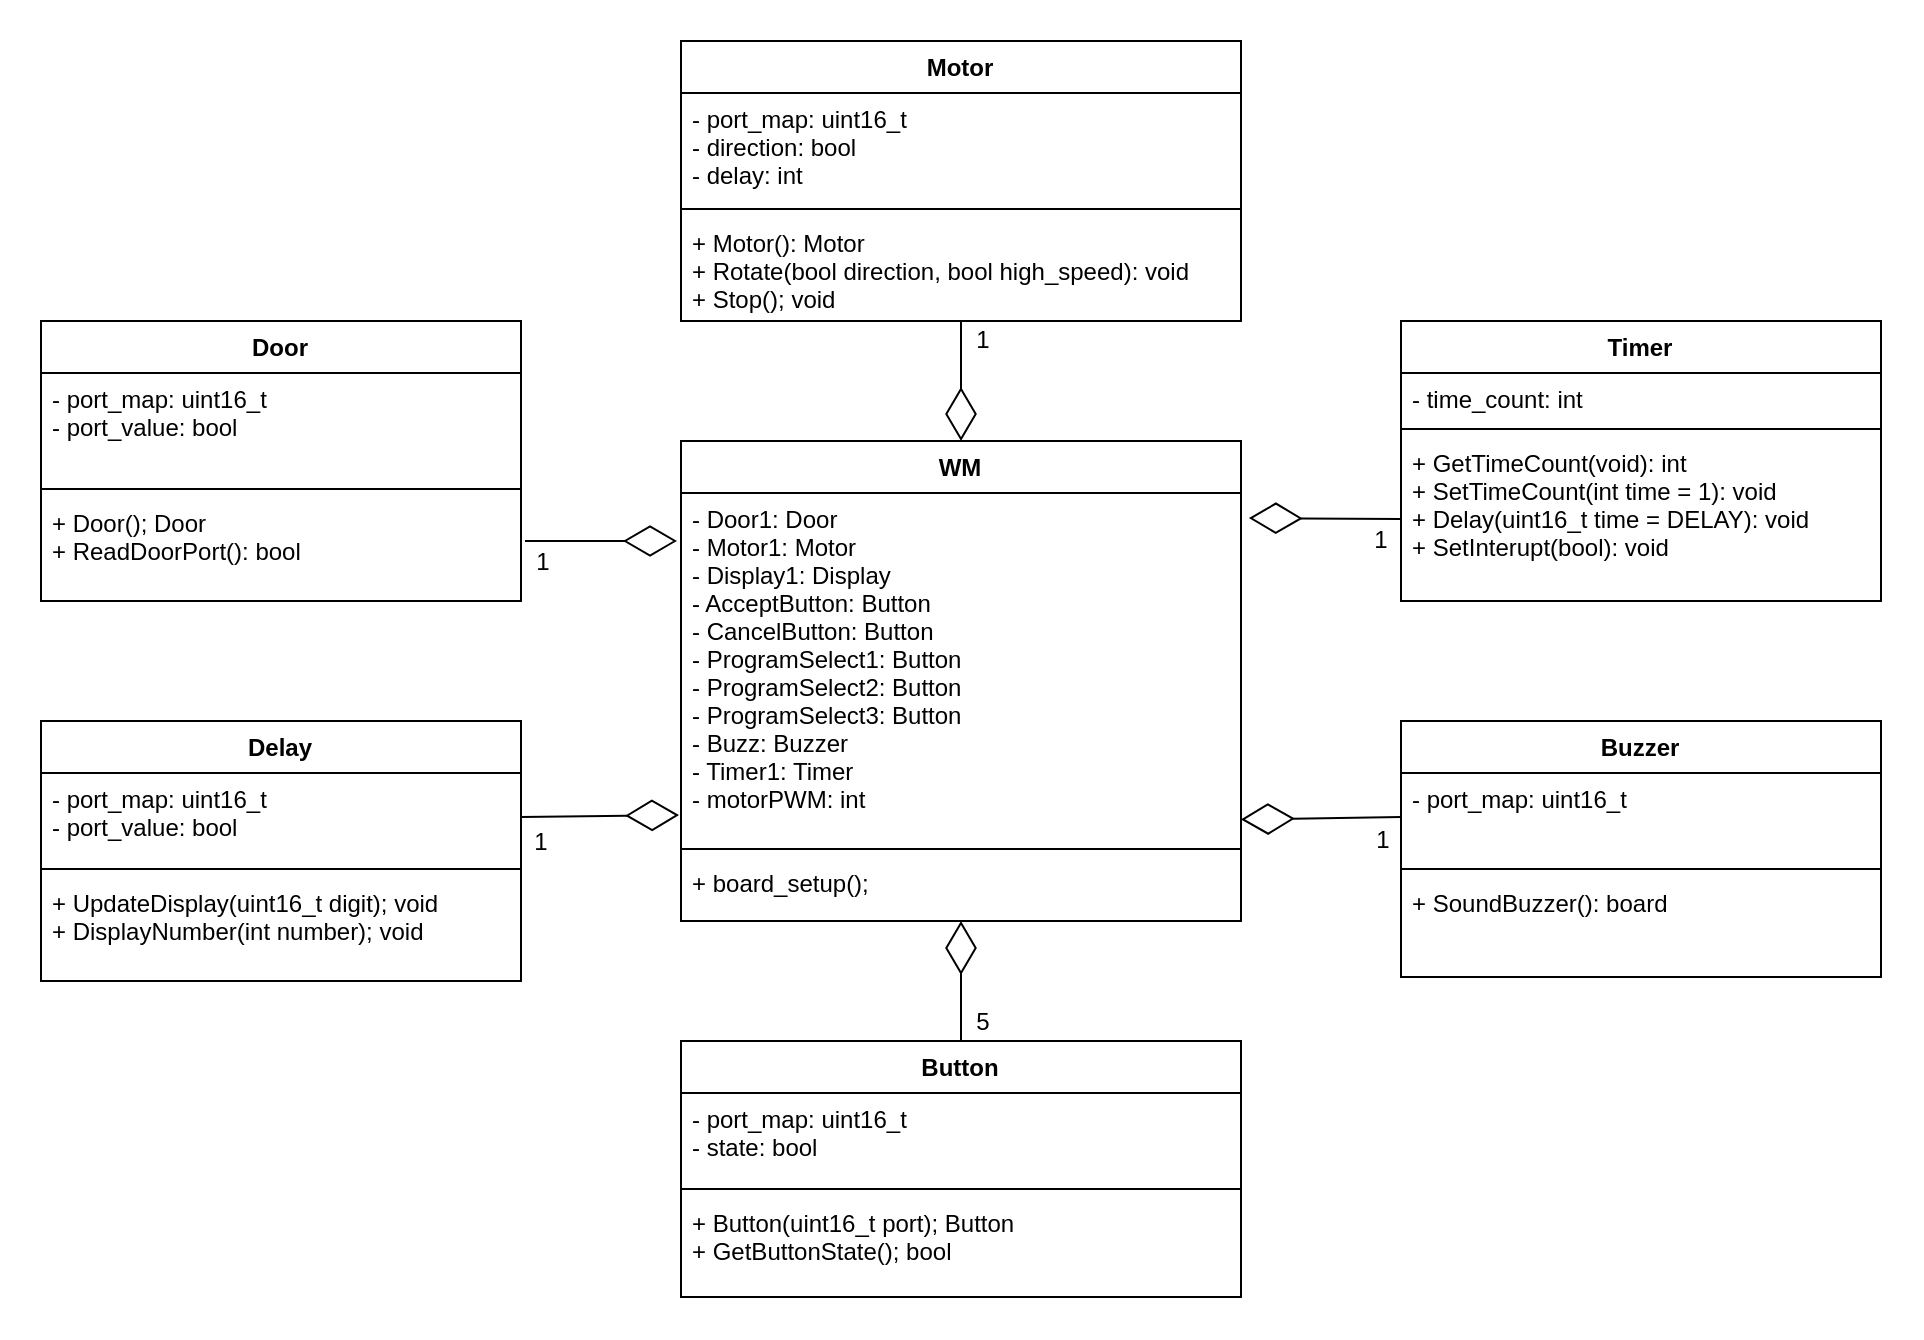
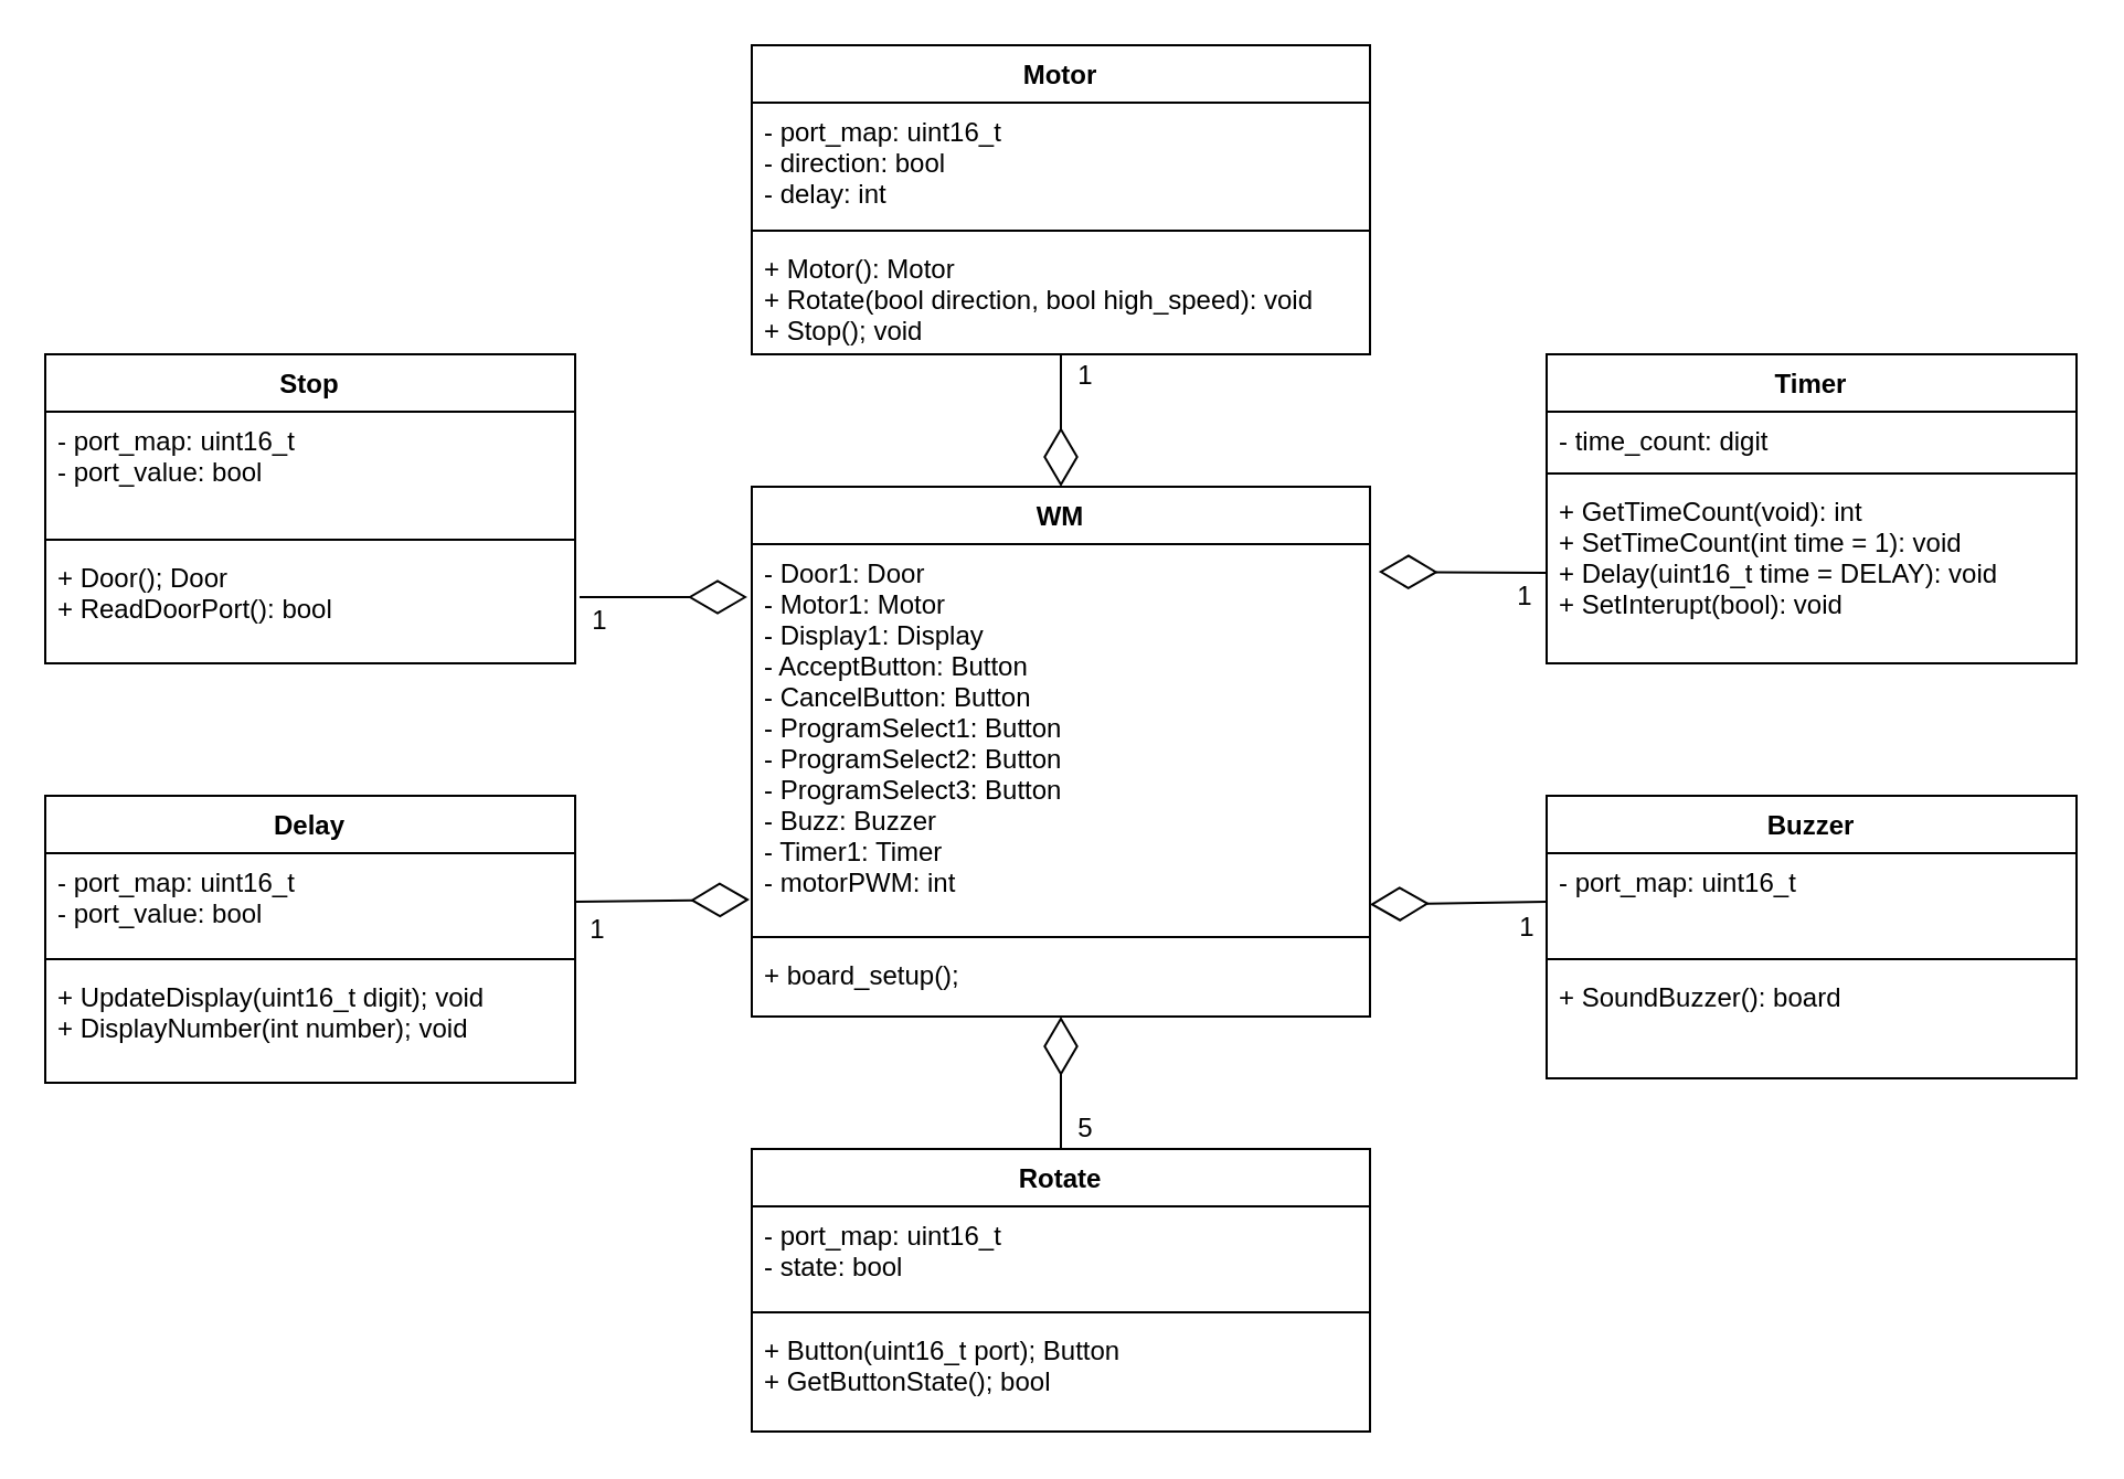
  <mxCell id="0" />
  <mxCell id="1" parent="0" />
  <mxCell id="2" value="" style="endArrow=diamondThin;endFill=0;endSize=24;html=1;exitX=0;exitY=0.5;exitDx=0;exitDy=0;entryX=1;entryY=0.938;entryDx=0;entryDy=0;entryPerimeter=0;" parent="1" edge="1" target="39" source="25"><mxGeometry width="160" relative="1" as="geometry"><mxPoint x="660" y="410" as="sourcePoint" /><mxPoint x="640" y="380" as="targetPoint" /></mxGeometry></mxCell>
  <mxCell id="3" value="1" style="text;html=1;resizable=0;points=[];align=center;verticalAlign=middle;labelBackgroundColor=#ffffff;" parent="2" vertex="1" connectable="0"><mxGeometry x="-0.563" relative="1" as="geometry"><mxPoint x="7.71" y="11.73" as="offset" /></mxGeometry></mxCell>
- <mxCell id="4" value="Door" style="swimlane;fontStyle=1;align=center;verticalAlign=top;childLayout=stackLayout;horizontal=1;startSize=26;horizontalStack=0;resizeParent=1;resizeParentMax=0;resizeLast=0;collapsible=1;marginBottom=0;" parent="1" vertex="1"><mxGeometry x="20" y="160" width="240" height="140" as="geometry" /></mxCell>
+ <mxCell id="4" value="Stop" style="swimlane;fontStyle=1;align=center;verticalAlign=top;childLayout=stackLayout;horizontal=1;startSize=26;horizontalStack=0;resizeParent=1;resizeParentMax=0;resizeLast=0;collapsible=1;marginBottom=0;" parent="1" vertex="1"><mxGeometry x="20" y="160" width="240" height="140" as="geometry" /></mxCell>
  <mxCell id="5" value="- port_map: uint16_t&#10;- port_value: bool" style="text;strokeColor=none;fillColor=none;align=left;verticalAlign=top;spacingLeft=4;spacingRight=4;overflow=hidden;rotatable=0;points=[[0,0.5],[1,0.5]];portConstraint=eastwest;" parent="4" vertex="1"><mxGeometry y="26" width="240" height="54" as="geometry" /></mxCell>
  <mxCell id="6" value="" style="line;strokeWidth=1;fillColor=none;align=left;verticalAlign=middle;spacingTop=-1;spacingLeft=3;spacingRight=3;rotatable=0;labelPosition=right;points=[];portConstraint=eastwest;" parent="4" vertex="1"><mxGeometry y="80" width="240" height="8" as="geometry" /></mxCell>
  <mxCell id="7" value="+ Door(); Door&#10;+ ReadDoorPort(): bool" style="text;strokeColor=none;fillColor=none;align=left;verticalAlign=top;spacingLeft=4;spacingRight=4;overflow=hidden;rotatable=0;points=[[0,0.5],[1,0.5]];portConstraint=eastwest;" parent="4" vertex="1"><mxGeometry y="88" width="240" height="52" as="geometry" /></mxCell>
  <mxCell id="8" value="Timer" style="swimlane;fontStyle=1;align=center;verticalAlign=top;childLayout=stackLayout;horizontal=1;startSize=26;horizontalStack=0;resizeParent=1;resizeParentMax=0;resizeLast=0;collapsible=1;marginBottom=0;" parent="1" vertex="1"><mxGeometry x="700" y="160" width="240" height="140" as="geometry" /></mxCell>
- <mxCell id="9" value="- time_count: int" style="text;strokeColor=none;fillColor=none;align=left;verticalAlign=top;spacingLeft=4;spacingRight=4;overflow=hidden;rotatable=0;points=[[0,0.5],[1,0.5]];portConstraint=eastwest;" parent="8" vertex="1"><mxGeometry y="26" width="240" height="24" as="geometry" /></mxCell>
+ <mxCell id="9" value="- time_count: digit" style="text;strokeColor=none;fillColor=none;align=left;verticalAlign=top;spacingLeft=4;spacingRight=4;overflow=hidden;rotatable=0;points=[[0,0.5],[1,0.5]];portConstraint=eastwest;" parent="8" vertex="1"><mxGeometry y="26" width="240" height="24" as="geometry" /></mxCell>
  <mxCell id="10" value="" style="line;strokeWidth=1;fillColor=none;align=left;verticalAlign=middle;spacingTop=-1;spacingLeft=3;spacingRight=3;rotatable=0;labelPosition=right;points=[];portConstraint=eastwest;" parent="8" vertex="1"><mxGeometry y="50" width="240" height="8" as="geometry" /></mxCell>
  <mxCell id="11" value="+ GetTimeCount(void): int&#10;+ SetTimeCount(int time = 1): void&#10;+ Delay(uint16_t time = DELAY): void&#10;+ SetInterupt(bool): void" style="text;strokeColor=none;fillColor=none;align=left;verticalAlign=top;spacingLeft=4;spacingRight=4;overflow=hidden;rotatable=0;points=[[0,0.5],[1,0.5]];portConstraint=eastwest;" parent="8" vertex="1"><mxGeometry y="58" width="240" height="82" as="geometry" /></mxCell>
  <mxCell id="12" value="Motor" style="swimlane;fontStyle=1;align=center;verticalAlign=top;childLayout=stackLayout;horizontal=1;startSize=26;horizontalStack=0;resizeParent=1;resizeParentMax=0;resizeLast=0;collapsible=1;marginBottom=0;" parent="1" vertex="1"><mxGeometry x="340" y="20" width="280" height="140" as="geometry" /></mxCell>
  <mxCell id="13" value="- port_map: uint16_t&#10;- direction: bool&#10;- delay: int" style="text;strokeColor=none;fillColor=none;align=left;verticalAlign=top;spacingLeft=4;spacingRight=4;overflow=hidden;rotatable=0;points=[[0,0.5],[1,0.5]];portConstraint=eastwest;" parent="12" vertex="1"><mxGeometry y="26" width="280" height="54" as="geometry" /></mxCell>
  <mxCell id="14" value="" style="line;strokeWidth=1;fillColor=none;align=left;verticalAlign=middle;spacingTop=-1;spacingLeft=3;spacingRight=3;rotatable=0;labelPosition=right;points=[];portConstraint=eastwest;" parent="12" vertex="1"><mxGeometry y="80" width="280" height="8" as="geometry" /></mxCell>
  <mxCell id="15" value="+ Motor(): Motor&#10;+ Rotate(bool direction, bool high_speed): void&#10;+ Stop(); void" style="text;strokeColor=none;fillColor=none;align=left;verticalAlign=top;spacingLeft=4;spacingRight=4;overflow=hidden;rotatable=0;points=[[0,0.5],[1,0.5]];portConstraint=eastwest;" parent="12" vertex="1"><mxGeometry y="88" width="280" height="52" as="geometry" /></mxCell>
- <mxCell id="16" value="Button" style="swimlane;fontStyle=1;align=center;verticalAlign=top;childLayout=stackLayout;horizontal=1;startSize=26;horizontalStack=0;resizeParent=1;resizeParentMax=0;resizeLast=0;collapsible=1;marginBottom=0;" parent="1" vertex="1"><mxGeometry x="340" y="520" width="280" height="128" as="geometry" /></mxCell>
+ <mxCell id="16" value="Rotate" style="swimlane;fontStyle=1;align=center;verticalAlign=top;childLayout=stackLayout;horizontal=1;startSize=26;horizontalStack=0;resizeParent=1;resizeParentMax=0;resizeLast=0;collapsible=1;marginBottom=0;" parent="1" vertex="1"><mxGeometry x="340" y="520" width="280" height="128" as="geometry" /></mxCell>
  <mxCell id="17" value="- port_map: uint16_t&#10;- state: bool" style="text;strokeColor=none;fillColor=none;align=left;verticalAlign=top;spacingLeft=4;spacingRight=4;overflow=hidden;rotatable=0;points=[[0,0.5],[1,0.5]];portConstraint=eastwest;" parent="16" vertex="1"><mxGeometry y="26" width="280" height="44" as="geometry" /></mxCell>
  <mxCell id="18" value="" style="line;strokeWidth=1;fillColor=none;align=left;verticalAlign=middle;spacingTop=-1;spacingLeft=3;spacingRight=3;rotatable=0;labelPosition=right;points=[];portConstraint=eastwest;" parent="16" vertex="1"><mxGeometry y="70" width="280" height="8" as="geometry" /></mxCell>
  <mxCell id="19" value="+ Button(uint16_t port); Button&#10;+ GetButtonState(); bool" style="text;strokeColor=none;fillColor=none;align=left;verticalAlign=top;spacingLeft=4;spacingRight=4;overflow=hidden;rotatable=0;points=[[0,0.5],[1,0.5]];portConstraint=eastwest;" parent="16" vertex="1"><mxGeometry y="78" width="280" height="50" as="geometry" /></mxCell>
  <mxCell id="20" value="Delay" style="swimlane;fontStyle=1;align=center;verticalAlign=top;childLayout=stackLayout;horizontal=1;startSize=26;horizontalStack=0;resizeParent=1;resizeParentMax=0;resizeLast=0;collapsible=1;marginBottom=0;" parent="1" vertex="1"><mxGeometry x="20" y="360" width="240" height="130" as="geometry" /></mxCell>
  <mxCell id="21" value="- port_map: uint16_t &#10;- port_value: bool" style="text;strokeColor=none;fillColor=none;align=left;verticalAlign=top;spacingLeft=4;spacingRight=4;overflow=hidden;rotatable=0;points=[[0,0.5],[1,0.5]];portConstraint=eastwest;" parent="20" vertex="1"><mxGeometry y="26" width="240" height="44" as="geometry" /></mxCell>
  <mxCell id="22" value="" style="line;strokeWidth=1;fillColor=none;align=left;verticalAlign=middle;spacingTop=-1;spacingLeft=3;spacingRight=3;rotatable=0;labelPosition=right;points=[];portConstraint=eastwest;" parent="20" vertex="1"><mxGeometry y="70" width="240" height="8" as="geometry" /></mxCell>
  <mxCell id="23" value="+ UpdateDisplay(uint16_t digit); void&#10;+ DisplayNumber(int number); void" style="text;strokeColor=none;fillColor=none;align=left;verticalAlign=top;spacingLeft=4;spacingRight=4;overflow=hidden;rotatable=0;points=[[0,0.5],[1,0.5]];portConstraint=eastwest;" parent="20" vertex="1"><mxGeometry y="78" width="240" height="52" as="geometry" /></mxCell>
  <mxCell id="24" value="Buzzer" style="swimlane;fontStyle=1;align=center;verticalAlign=top;childLayout=stackLayout;horizontal=1;startSize=26;horizontalStack=0;resizeParent=1;resizeParentMax=0;resizeLast=0;collapsible=1;marginBottom=0;" parent="1" vertex="1"><mxGeometry x="700" y="360" width="240" height="128" as="geometry" /></mxCell>
  <mxCell id="25" value="- port_map: uint16_t" style="text;strokeColor=none;fillColor=none;align=left;verticalAlign=top;spacingLeft=4;spacingRight=4;overflow=hidden;rotatable=0;points=[[0,0.5],[1,0.5]];portConstraint=eastwest;" parent="24" vertex="1"><mxGeometry y="26" width="240" height="44" as="geometry" /></mxCell>
  <mxCell id="26" value="" style="line;strokeWidth=1;fillColor=none;align=left;verticalAlign=middle;spacingTop=-1;spacingLeft=3;spacingRight=3;rotatable=0;labelPosition=right;points=[];portConstraint=eastwest;" parent="24" vertex="1"><mxGeometry y="70" width="240" height="8" as="geometry" /></mxCell>
  <mxCell id="27" value="+ SoundBuzzer(): board" style="text;strokeColor=none;fillColor=none;align=left;verticalAlign=top;spacingLeft=4;spacingRight=4;overflow=hidden;rotatable=0;points=[[0,0.5],[1,0.5]];portConstraint=eastwest;" parent="24" vertex="1"><mxGeometry y="78" width="240" height="50" as="geometry" /></mxCell>
  <mxCell id="28" value="" style="endArrow=diamondThin;endFill=0;endSize=24;html=1;exitX=0.5;exitY=0;exitDx=0;exitDy=0;" edge="1" parent="1" source="16"><mxGeometry width="160" relative="1" as="geometry"><mxPoint x="670" y="420" as="sourcePoint" /><mxPoint x="480" y="460" as="targetPoint" /></mxGeometry></mxCell>
  <mxCell id="29" value="5" style="text;html=1;resizable=0;points=[];align=center;verticalAlign=middle;labelBackgroundColor=#ffffff;" vertex="1" connectable="0" parent="28"><mxGeometry x="-0.563" relative="1" as="geometry"><mxPoint x="10" y="3.2" as="offset" /></mxGeometry></mxCell>
  <mxCell id="30" value="" style="endArrow=diamondThin;endFill=0;endSize=24;html=1;exitX=1;exitY=0.5;exitDx=0;exitDy=0;" edge="1" parent="1" source="21"><mxGeometry width="160" relative="1" as="geometry"><mxPoint x="680" y="430" as="sourcePoint" /><mxPoint x="339" y="407" as="targetPoint" /></mxGeometry></mxCell>
  <mxCell id="31" value="1" style="text;html=1;resizable=0;points=[];align=center;verticalAlign=middle;labelBackgroundColor=#ffffff;" vertex="1" connectable="0" parent="30"><mxGeometry x="-0.563" relative="1" as="geometry"><mxPoint x="-7.24" y="12.22" as="offset" /></mxGeometry></mxCell>
  <mxCell id="32" value="" style="endArrow=diamondThin;endFill=0;endSize=24;html=1;exitX=0;exitY=0.5;exitDx=0;exitDy=0;entryX=1.014;entryY=0.072;entryDx=0;entryDy=0;entryPerimeter=0;" edge="1" parent="1" source="11" target="39"><mxGeometry width="160" relative="1" as="geometry"><mxPoint x="690" y="440" as="sourcePoint" /><mxPoint x="630" y="240" as="targetPoint" /></mxGeometry></mxCell>
  <mxCell id="33" value="1" style="text;html=1;resizable=0;points=[];align=center;verticalAlign=middle;labelBackgroundColor=#ffffff;" vertex="1" connectable="0" parent="32"><mxGeometry x="-0.563" relative="1" as="geometry"><mxPoint x="6.57" y="11.1" as="offset" /></mxGeometry></mxCell>
  <mxCell id="34" value="" style="endArrow=diamondThin;endFill=0;endSize=24;html=1;exitX=0.5;exitY=1;exitDx=0;exitDy=0;exitPerimeter=0;entryX=0.5;entryY=0;entryDx=0;entryDy=0;" edge="1" parent="1" source="15" target="38"><mxGeometry width="160" relative="1" as="geometry"><mxPoint x="700" y="450" as="sourcePoint" /><mxPoint x="480" y="210" as="targetPoint" /></mxGeometry></mxCell>
  <mxCell id="35" value="1" style="text;html=1;resizable=0;points=[];align=center;verticalAlign=middle;labelBackgroundColor=#ffffff;" vertex="1" connectable="0" parent="34"><mxGeometry x="-0.563" relative="1" as="geometry"><mxPoint x="10" y="-3.2" as="offset" /></mxGeometry></mxCell>
  <mxCell id="36" value="" style="endArrow=diamondThin;endFill=0;endSize=24;html=1;" edge="1" parent="1"><mxGeometry width="160" relative="1" as="geometry"><mxPoint x="262" y="270" as="sourcePoint" /><mxPoint x="338" y="270" as="targetPoint" /></mxGeometry></mxCell>
  <mxCell id="37" value="1" style="text;html=1;resizable=0;points=[];align=center;verticalAlign=middle;labelBackgroundColor=#ffffff;" vertex="1" connectable="0" parent="36"><mxGeometry x="-0.563" relative="1" as="geometry"><mxPoint x="-8.57" y="10" as="offset" /></mxGeometry></mxCell>
  <mxCell id="38" value="WM" style="swimlane;fontStyle=1;align=center;verticalAlign=top;childLayout=stackLayout;horizontal=1;startSize=26;horizontalStack=0;resizeParent=1;resizeParentMax=0;resizeLast=0;collapsible=1;marginBottom=0;" vertex="1" parent="1"><mxGeometry x="340" y="220" width="280" height="240" as="geometry" /></mxCell>
  <mxCell id="39" value="- Door1: Door&#10;- Motor1: Motor&#10;- Display1: Display&#10;- AcceptButton: Button &#10;- CancelButton: Button &#10;- ProgramSelect1: Button &#10;- ProgramSelect2: Button &#10;- ProgramSelect3: Button &#10;- Buzz: Buzzer&#10;- Timer1: Timer&#10;- motorPWM: int" style="text;strokeColor=none;fillColor=none;align=left;verticalAlign=top;spacingLeft=4;spacingRight=4;overflow=hidden;rotatable=0;points=[[0,0.5],[1,0.5]];portConstraint=eastwest;" vertex="1" parent="38"><mxGeometry y="26" width="280" height="174" as="geometry" /></mxCell>
  <mxCell id="40" value="" style="line;strokeWidth=1;fillColor=none;align=left;verticalAlign=middle;spacingTop=-1;spacingLeft=3;spacingRight=3;rotatable=0;labelPosition=right;points=[];portConstraint=eastwest;" vertex="1" parent="38"><mxGeometry y="200" width="280" height="8" as="geometry" /></mxCell>
  <mxCell id="41" value="+ board_setup();" style="text;strokeColor=none;fillColor=none;align=left;verticalAlign=top;spacingLeft=4;spacingRight=4;overflow=hidden;rotatable=0;points=[[0,0.5],[1,0.5]];portConstraint=eastwest;" vertex="1" parent="38"><mxGeometry y="208" width="280" height="32" as="geometry" /></mxCell>
